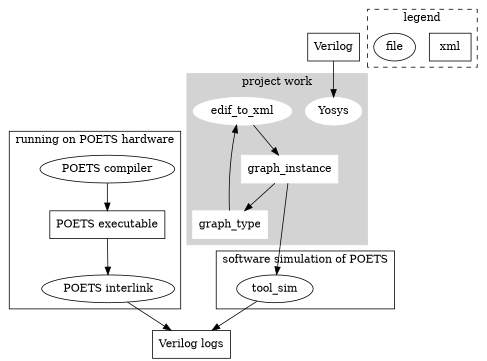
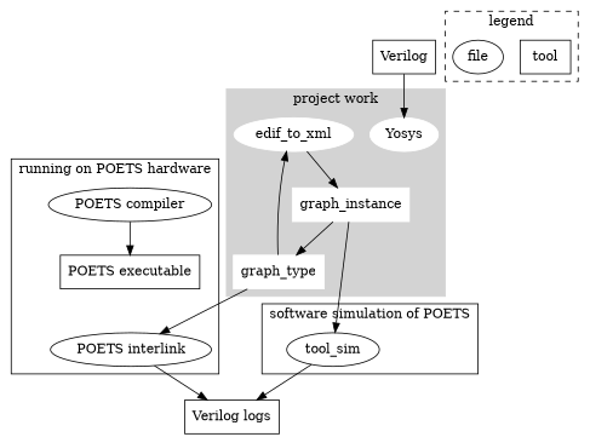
  digraph {
    node [shape=ellipse]
    Yosys [color=white style=filled]
    edif_to_xml [color=white style=filled]
    graph_type [color=white shape=box style=filled]
    graph_instance [color=white shape=box style=filled]
-   tool [shape=box label=xml]
+   tool [shape=box]
    file
    n7 [label=tool_sim]
    n8 [label="POETS compiler"]
    n9 [label="POETS executable" shape=box]
    n10 [label="POETS interlink"]
    n11 [label="Verilog logs" shape=box]
    Verilog [shape=box]
    subgraph cluster_1 {
      color=lightgrey
      label="project work"
      style=filled
      Yosys
      edif_to_xml
      graph_type
      graph_instance
    }
    subgraph cluster_2 {
      label=legend
      style=dashed
      tool
      file
    }
    subgraph cluster_3 {
      color=black
      label="software simulation of POETS"
      n7
    }
    subgraph cluster_4 {
      color=black
      label="running on POETS hardware"
      n8
      n9
      n10
    }
    edif_to_xml -> graph_instance
    graph_type -> edif_to_xml
    graph_instance -> graph_type
    graph_instance -> n7
    n7 -> n11
    n8 -> n9
-   n9 -> n10
+   graph_type -> n10
    n10 -> n11
    Verilog -> Yosys
  }
